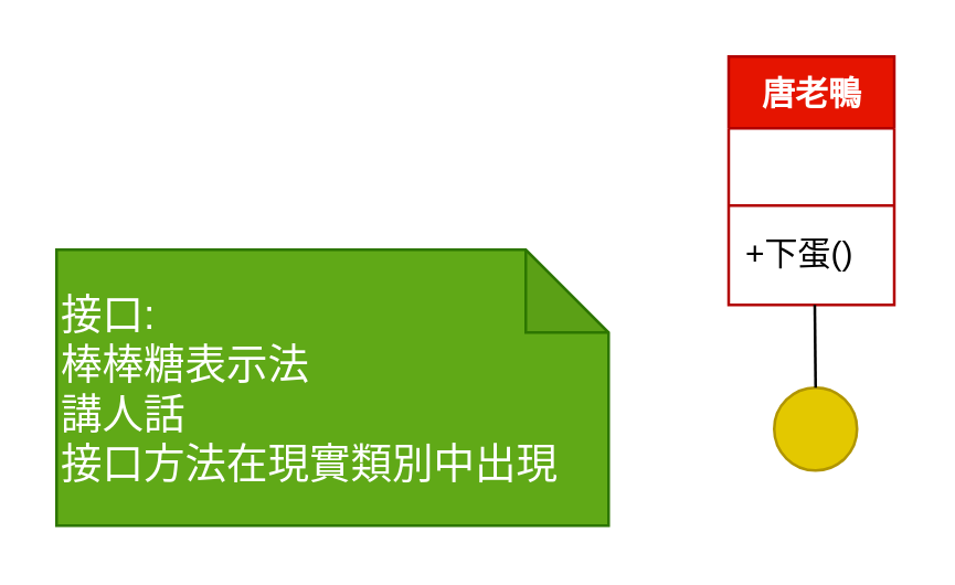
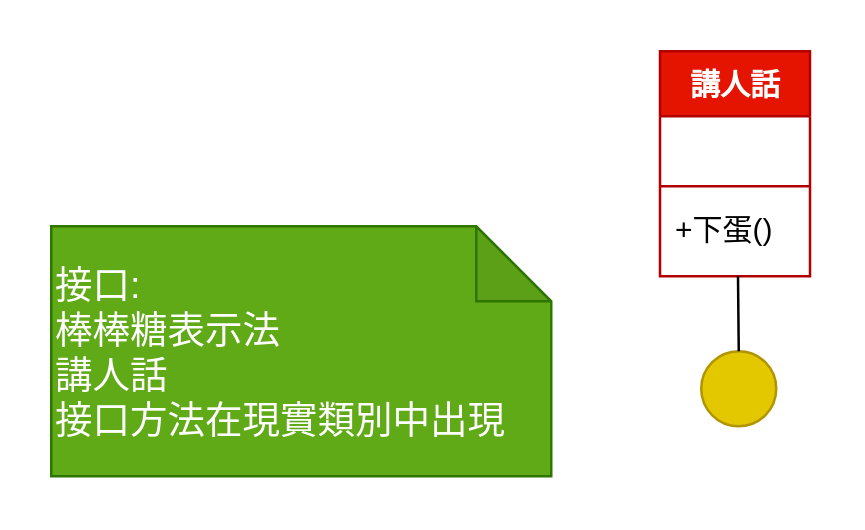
  <mxCell id="0" />
  <mxCell id="1" parent="0" />
- <mxCell id="2" value="唐老鴨" style="swimlane;fontStyle=1;align=center;verticalAlign=top;childLayout=stackLayout;horizontal=1;startSize=26;horizontalStack=0;resizeParent=1;resizeParentMax=0;resizeLast=0;collapsible=1;marginBottom=0;whiteSpace=wrap;html=1;fillColor=#e51400;fontColor=#ffffff;strokeColor=#B20000;" vertex="1" parent="1"><mxGeometry x="263.5" y="20" width="60" height="90" as="geometry" /></mxCell>
+ <mxCell id="2" value="講人話" style="swimlane;fontStyle=1;align=center;verticalAlign=top;childLayout=stackLayout;horizontal=1;startSize=26;horizontalStack=0;resizeParent=1;resizeParentMax=0;resizeLast=0;collapsible=1;marginBottom=0;whiteSpace=wrap;html=1;fillColor=#e51400;fontColor=#ffffff;strokeColor=#B20000;" vertex="1" parent="1"><mxGeometry x="263.5" y="20" width="60" height="90" as="geometry" /></mxCell>
  <mxCell id="3" value="&amp;nbsp;" style="text;strokeColor=none;fillColor=none;align=left;verticalAlign=top;spacingLeft=4;spacingRight=4;overflow=hidden;rotatable=0;points=[[0,0.5],[1,0.5]];portConstraint=eastwest;whiteSpace=wrap;html=1;" vertex="1" parent="2"><mxGeometry y="26" width="60" height="24" as="geometry" /></mxCell>
  <mxCell id="4" value="" style="line;strokeWidth=1;fillColor=none;align=left;verticalAlign=middle;spacingTop=-1;spacingLeft=3;spacingRight=3;rotatable=0;labelPosition=right;points=[];portConstraint=eastwest;strokeColor=inherit;" vertex="1" parent="2"><mxGeometry y="50" width="60" height="8" as="geometry" /></mxCell>
  <mxCell id="5" value="+下蛋()" style="text;strokeColor=none;fillColor=none;align=left;verticalAlign=top;spacingLeft=4;spacingRight=4;overflow=hidden;rotatable=0;points=[[0,0.5],[1,0.5]];portConstraint=eastwest;whiteSpace=wrap;html=1;" vertex="1" parent="2"><mxGeometry y="58" width="60" height="32" as="geometry" /></mxCell>
  <mxCell id="6" value="" style="ellipse;whiteSpace=wrap;html=1;aspect=fixed;fillColor=#e3c800;fontColor=#000000;strokeColor=#B09500;" vertex="1" parent="1"><mxGeometry x="280" y="140" width="30" height="30" as="geometry" /></mxCell>
  <mxCell id="7" style="edgeStyle=orthogonalEdgeStyle;rounded=0;orthogonalLoop=1;jettySize=auto;html=1;exitX=0.5;exitY=0;exitDx=0;exitDy=0;entryX=0.52;entryY=1;entryDx=0;entryDy=0;entryPerimeter=0;endArrow=none;endFill=0;" edge="1" parent="1" source="6" target="5"><mxGeometry relative="1" as="geometry" /></mxCell>
  <mxCell id="8" value="&lt;font style=&quot;font-size: 15px;&quot;&gt;接口:&lt;br&gt;棒棒糖表示法&lt;br&gt;講人話&lt;br&gt;接口方法在現實類別中出現&lt;br&gt;&lt;/font&gt;" style="shape=note;whiteSpace=wrap;html=1;backgroundOutline=1;darkOpacity=0.05;fillColor=#60a917;fontColor=#ffffff;strokeColor=#2D7600;align=left;" vertex="1" parent="1"><mxGeometry x="20" y="90" width="200" height="100" as="geometry" /></mxCell>
